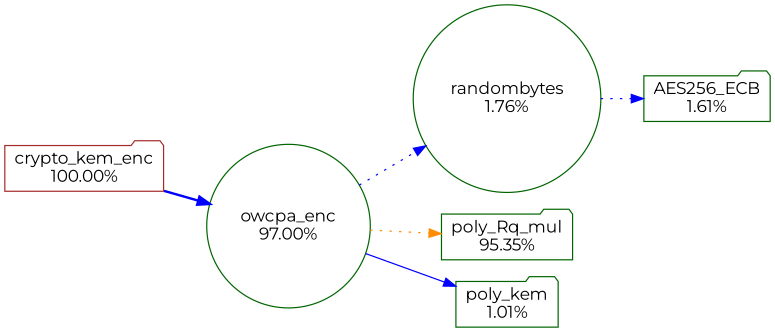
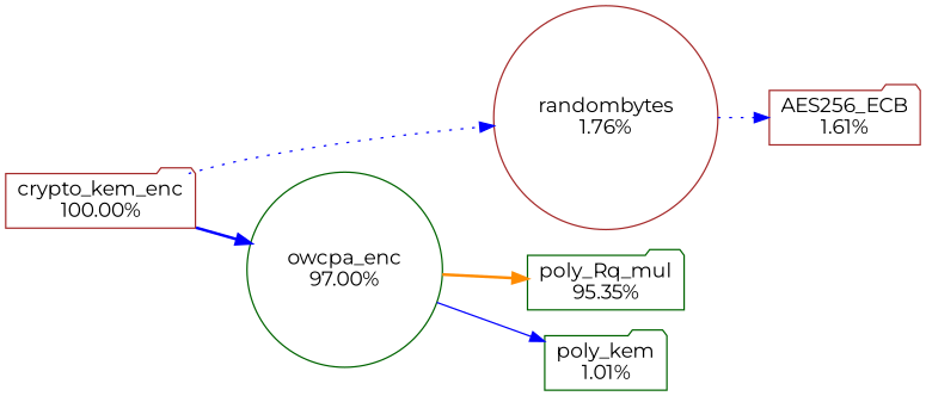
  digraph {
    fontname=Montserrat
    rankdir=LR
    node [color=darkgreen fontname=Montserrat shape=folder]
    edge [color=blue fontname=Montserrat style=dotted]
    n1 [color=brown label="crypto_kem_enc\n100.00%"]
-   n2 [label="randombytes\n1.76%" shape=circle]
+   n2 [color=brown label="randombytes\n1.76%" shape=circle]
    n3 [label="owcpa_enc\n97.00%" shape=circle]
    n4 [label="poly_Rq_mul\n95.35%"]
    n5 [label="poly_kem\n1.01%"]
-   n6 [label="AES256_ECB\n1.61%"]
+   n6 [color=brown label="AES256_ECB\n1.61%"]
    subgraph sub_1 {
      n1
      n2
      n3
      n4
      n5
      n6
    }
-   n3 -> n2
+   n1 -> n2
    n1 -> n3 [style=bold]
    n2 -> n6
-   n3 -> n4 [color=darkorange]
+   n3 -> n4 [color=darkorange style=bold]
    n3 -> n5 [style=solid]
  }
